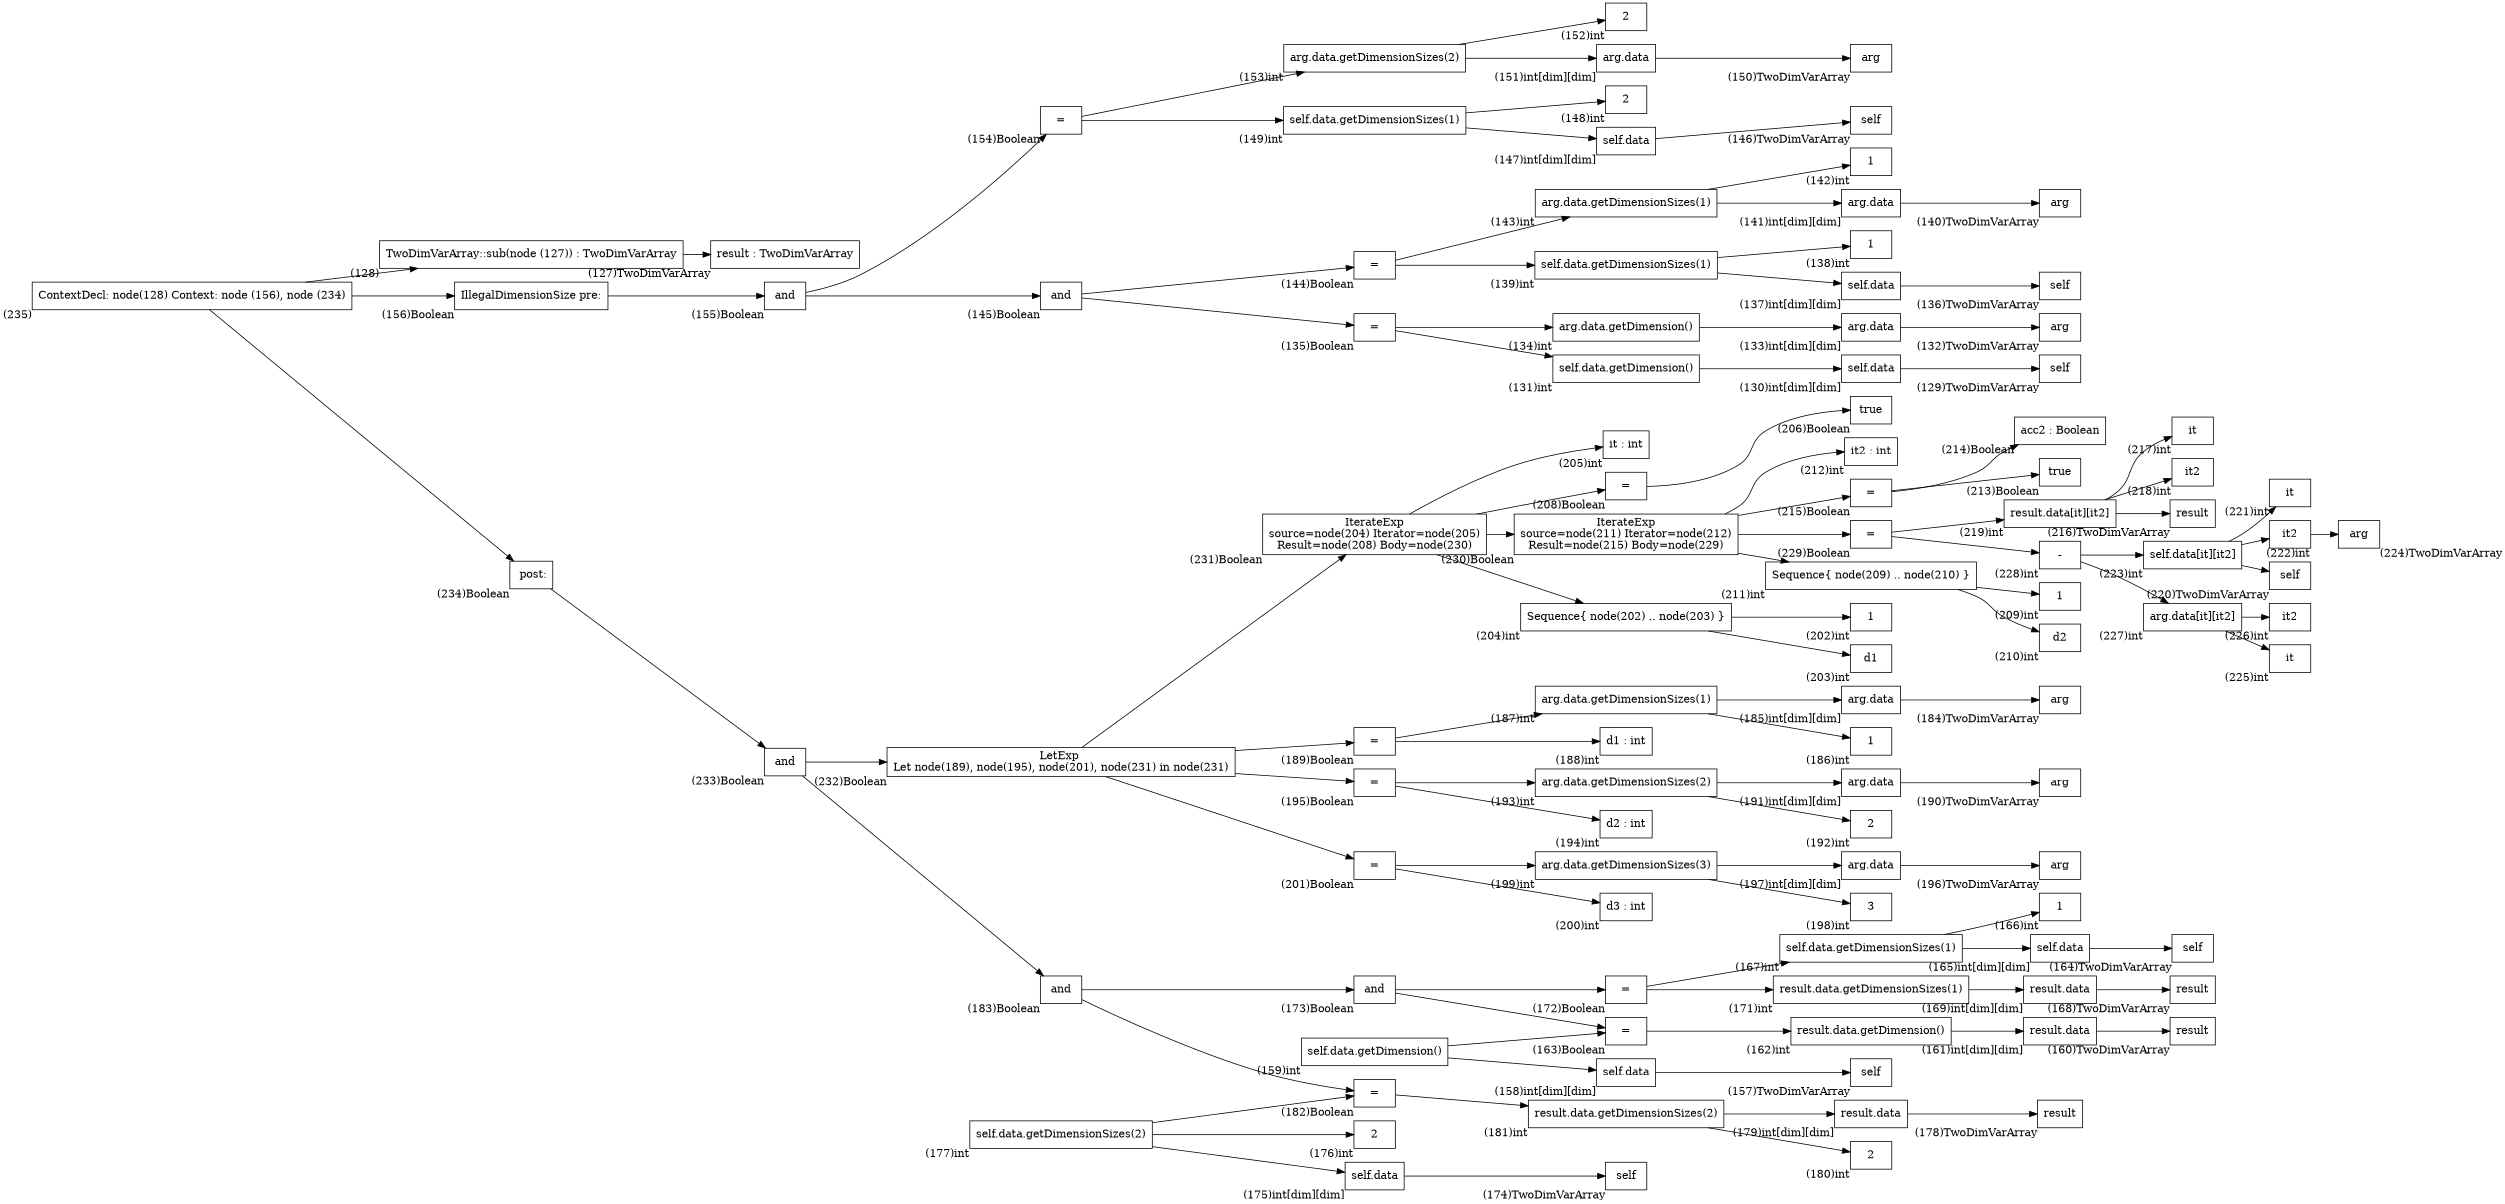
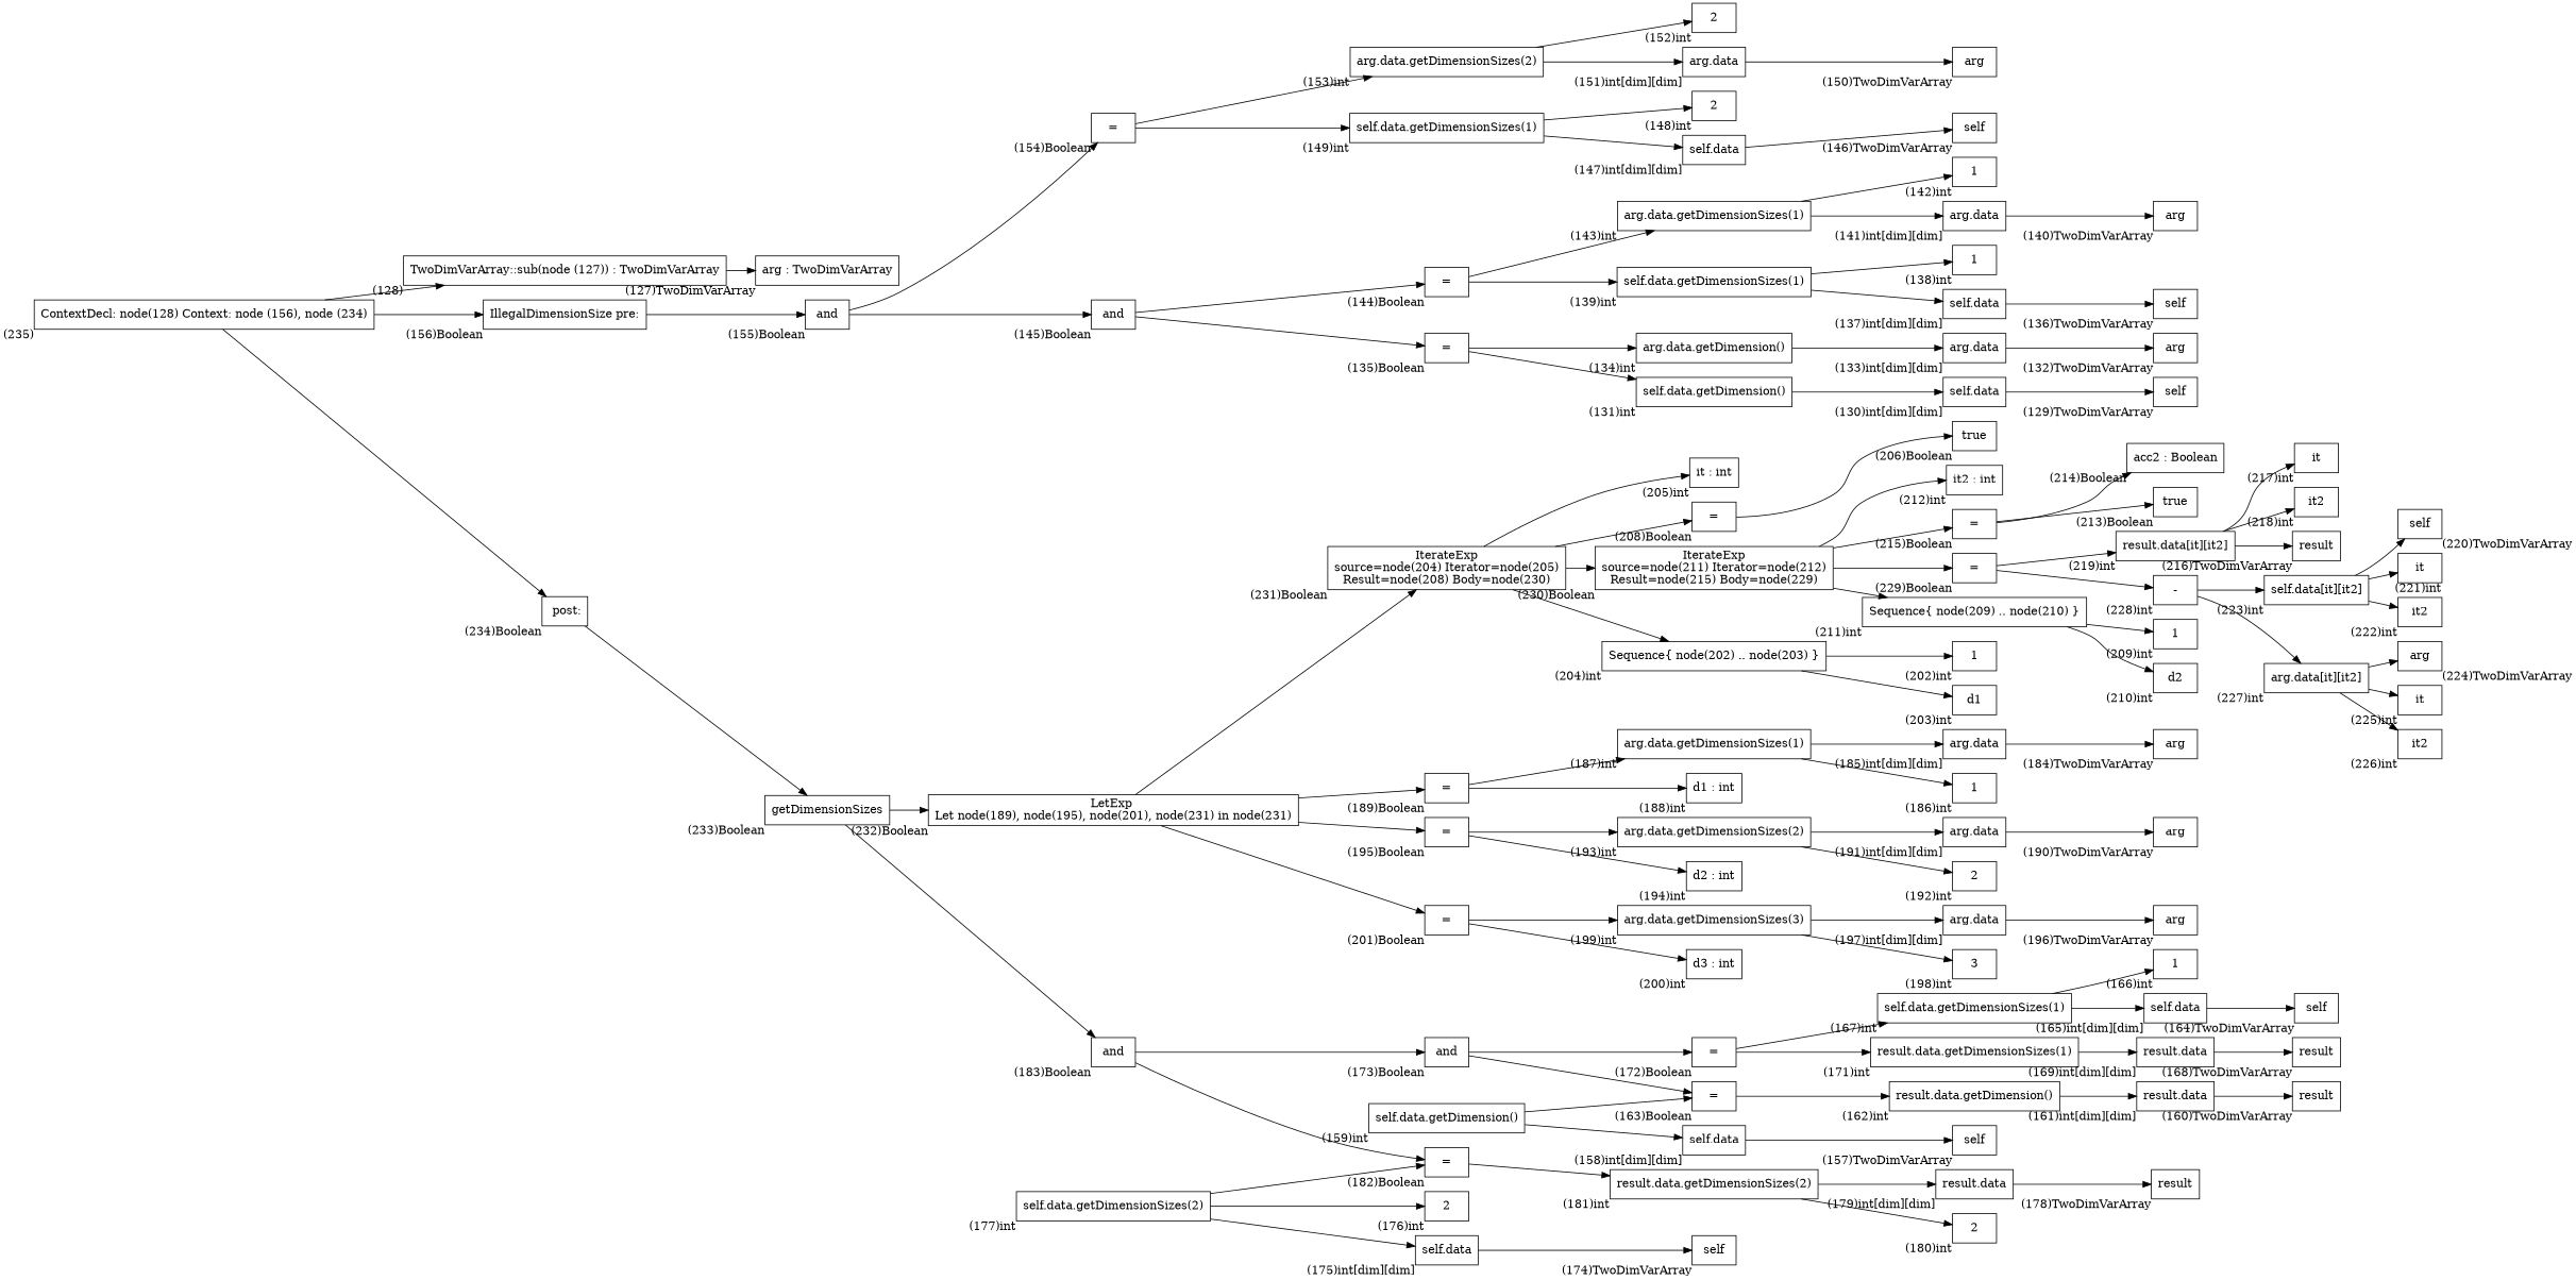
  digraph {
    rankdir=LR
    node [shape=box]
    n1 [label="ContextDecl: node(128) Context: node (156), node (234)" xlabel="(235)"]
    n2 [label="TwoDimVarArray::sub(node (127)) : TwoDimVarArray" xlabel="(128)"]
    n3 [label="IllegalDimensionSize pre:" xlabel="(156)Boolean"]
    n4 [label=" post:" xlabel="(234)Boolean"]
-   n5 [label="result : TwoDimVarArray" xlabel="(127)TwoDimVarArray"]
+   n5 [label="arg : TwoDimVarArray" xlabel="(127)TwoDimVarArray"]
    n6 [label=and xlabel="(155)Boolean"]
-   n7 [label=and xlabel="(233)Boolean"]
+   n7 [label=getDimensionSizes xlabel="(233)Boolean"]
    n8 [label=and xlabel="(145)Boolean"]
    n9 [label="=" xlabel="(154)Boolean"]
    n10 [label=and xlabel="(183)Boolean"]
    n11 [label="LetExp \nLet node(189), node(195), node(201), node(231) in node(231)" xlabel="(232)Boolean"]
    n12 [label="=" xlabel="(135)Boolean"]
    n13 [label="=" xlabel="(144)Boolean"]
    n14 [label="self.data.getDimensionSizes(1)" xlabel="(149)int"]
    n15 [label="arg.data.getDimensionSizes(2)" xlabel="(153)int"]
    n16 [label=and xlabel="(173)Boolean"]
    n17 [label="=" xlabel="(182)Boolean"]
    n18 [label="=" xlabel="(189)Boolean"]
    n19 [label="=" xlabel="(195)Boolean"]
    n20 [label="=" xlabel="(201)Boolean"]
    n21 [label="IterateExp\nsource=node(204) Iterator=node(205)\nResult=node(208) Body=node(230)" xlabel="(231)Boolean"]
    n22 [label="self.data.getDimension()" xlabel="(131)int"]
    n23 [label="arg.data.getDimension()" xlabel="(134)int"]
    n24 [label="self.data.getDimensionSizes(1)" xlabel="(139)int"]
    n25 [label="arg.data.getDimensionSizes(1)" xlabel="(143)int"]
    n26 [label="self.data" xlabel="(147)int[dim][dim]"]
    n27 [label=2 xlabel="(148)int"]
    n28 [label="arg.data" xlabel="(151)int[dim][dim]"]
    n29 [label=2 xlabel="(152)int"]
    n30 [label="=" xlabel="(163)Boolean"]
    n31 [label="=" xlabel="(172)Boolean"]
    n32 [label="result.data.getDimensionSizes(2)" xlabel="(181)int"]
    n33 [label="d1 : int" xlabel="(188)int"]
    n34 [label="arg.data.getDimensionSizes(1)" xlabel="(187)int"]
    n35 [label="d2 : int" xlabel="(194)int"]
    n36 [label="arg.data.getDimensionSizes(2)" xlabel="(193)int"]
    n37 [label="d3 : int" xlabel="(200)int"]
    n38 [label="arg.data.getDimensionSizes(3)" xlabel="(199)int"]
    n39 [label="Sequence{ node(202) .. node(203) }" xlabel="(204)int"]
    n40 [label="it : int" xlabel="(205)int"]
    n41 [label="=" xlabel="(208)Boolean"]
    n42 [label="IterateExp\nsource=node(211) Iterator=node(212)\nResult=node(215) Body=node(229)" xlabel="(230)Boolean"]
    n43 [label="self.data" xlabel="(130)int[dim][dim]"]
    n44 [label="arg.data" xlabel="(133)int[dim][dim]"]
    n45 [label="self.data" xlabel="(137)int[dim][dim]"]
    n46 [label=1 xlabel="(138)int"]
    n47 [label="arg.data" xlabel="(141)int[dim][dim]"]
    n48 [label=1 xlabel="(142)int"]
    n49 [label=self xlabel="(146)TwoDimVarArray"]
    n50 [label=arg xlabel="(150)TwoDimVarArray"]
    n51 [label="result.data.getDimension()" xlabel="(162)int"]
    n52 [label="self.data.getDimensionSizes(1)" xlabel="(167)int"]
    n53 [label="result.data.getDimensionSizes(1)" xlabel="(171)int"]
    n54 [label="self.data.getDimensionSizes(2)" xlabel="(177)int"]
    n55 [label="self.data" xlabel="(175)int[dim][dim]"]
    n56 [label=2 xlabel="(176)int"]
    n57 [label="result.data" xlabel="(179)int[dim][dim]"]
    n58 [label=2 xlabel="(180)int"]
    n59 [label="arg.data" xlabel="(185)int[dim][dim]"]
    n60 [label=1 xlabel="(186)int"]
    n61 [label="arg.data" xlabel="(191)int[dim][dim]"]
    n62 [label=2 xlabel="(192)int"]
    n63 [label="arg.data" xlabel="(197)int[dim][dim]"]
    n64 [label=3 xlabel="(198)int"]
    n65 [label=1 xlabel="(202)int"]
    n66 [label=d1 xlabel="(203)int"]
    n67 [label=true xlabel="(206)Boolean"]
    n68 [label="Sequence{ node(209) .. node(210) }" xlabel="(211)int"]
    n69 [label="it2 : int" xlabel="(212)int"]
    n70 [label="=" xlabel="(215)Boolean"]
    n71 [label="=" xlabel="(229)Boolean"]
    n72 [label=self xlabel="(129)TwoDimVarArray"]
    n73 [label=arg xlabel="(132)TwoDimVarArray"]
    n74 [label=self xlabel="(136)TwoDimVarArray"]
    n75 [label=arg xlabel="(140)TwoDimVarArray"]
    n76 [label="self.data.getDimension()" xlabel="(159)int"]
    n77 [label="self.data" xlabel="(158)int[dim][dim]"]
    n78 [label="result.data" xlabel="(161)int[dim][dim]"]
    n79 [label="self.data" xlabel="(165)int[dim][dim]"]
    n80 [label=1 xlabel="(166)int"]
    n81 [label="result.data" xlabel="(169)int[dim][dim]"]
    n82 [label=self xlabel="(174)TwoDimVarArray"]
    n83 [label=result xlabel="(178)TwoDimVarArray"]
    n84 [label=arg xlabel="(184)TwoDimVarArray"]
    n85 [label=arg xlabel="(190)TwoDimVarArray"]
    n86 [label=arg xlabel="(196)TwoDimVarArray"]
    n87 [label=1 xlabel="(209)int"]
    n88 [label=d2 xlabel="(210)int"]
    n89 [label="acc2 : Boolean" xlabel="(214)Boolean"]
    n90 [label=true xlabel="(213)Boolean"]
    n91 [label="result.data[it][it2]" xlabel="(219)int"]
    n92 [label="-" xlabel="(228)int"]
    n93 [label=self xlabel="(157)TwoDimVarArray"]
    n94 [label=result xlabel="(160)TwoDimVarArray"]
    n95 [label=self xlabel="(164)TwoDimVarArray"]
    n96 [label=result xlabel="(168)TwoDimVarArray"]
    n97 [label=result xlabel="(216)TwoDimVarArray"]
    n98 [label=it xlabel="(217)int"]
    n99 [label=it2 xlabel="(218)int"]
    n100 [label="self.data[it][it2]" xlabel="(223)int"]
    n101 [label="arg.data[it][it2]" xlabel="(227)int"]
    n102 [label=self xlabel="(220)TwoDimVarArray"]
    n103 [label=it xlabel="(221)int"]
    n104 [label=it2 xlabel="(222)int"]
    n105 [label=arg xlabel="(224)TwoDimVarArray"]
    n106 [label=it xlabel="(225)int"]
    n107 [label=it2 xlabel="(226)int"]
    n1 -> n2
    n1 -> n3
    n1 -> n4
    n2 -> n5
    n3 -> n6
    n4 -> n7
    n6 -> n8
    n6 -> n9
    n7 -> n10
    n7 -> n11
    n8 -> n12
    n8 -> n13
    n9 -> n14
    n9 -> n15
    n10 -> n16
    n10 -> n17
    n11 -> n18
    n11 -> n19
    n11 -> n20
    n11 -> n21
    n12 -> n22
    n12 -> n23
    n13 -> n24
    n13 -> n25
    n14 -> n26
    n14 -> n27
    n15 -> n28
    n15 -> n29
    n16 -> n30
    n16 -> n31
    n17 -> n32
    n18 -> n33
    n18 -> n34
    n19 -> n35
    n19 -> n36
    n20 -> n37
    n20 -> n38
    n21 -> n39
    n21 -> n40
    n21 -> n41
    n21 -> n42
    n22 -> n43
    n23 -> n44
    n24 -> n45
    n24 -> n46
    n25 -> n47
    n25 -> n48
    n26 -> n49
    n28 -> n50
    n30 -> n51
    n31 -> n52
    n31 -> n53
    n32 -> n57
    n32 -> n58
    n34 -> n59
    n34 -> n60
    n36 -> n61
    n36 -> n62
    n38 -> n63
    n38 -> n64
    n39 -> n65
    n39 -> n66
    n41 -> n67
    n42 -> n68
    n42 -> n69
    n42 -> n70
    n42 -> n71
    n43 -> n72
    n44 -> n73
    n45 -> n74
    n47 -> n75
    n51 -> n78
    n52 -> n79
    n52 -> n80
    n53 -> n81
    n54 -> n17
    n54 -> n55
    n54 -> n56
    n55 -> n82
    n57 -> n83
    n59 -> n84
    n61 -> n85
    n63 -> n86
    n68 -> n87
    n68 -> n88
    n70 -> n89
    n70 -> n90
    n71 -> n91
    n71 -> n92
    n76 -> n30
    n76 -> n77
    n77 -> n93
    n78 -> n94
    n79 -> n95
    n81 -> n96
    n91 -> n97
    n91 -> n98
    n91 -> n99
    n92 -> n100
    n92 -> n101
    n100 -> n102
    n100 -> n103
    n100 -> n104
-   n104 -> n105
+   n101 -> n105
    n101 -> n106
    n101 -> n107
  }
